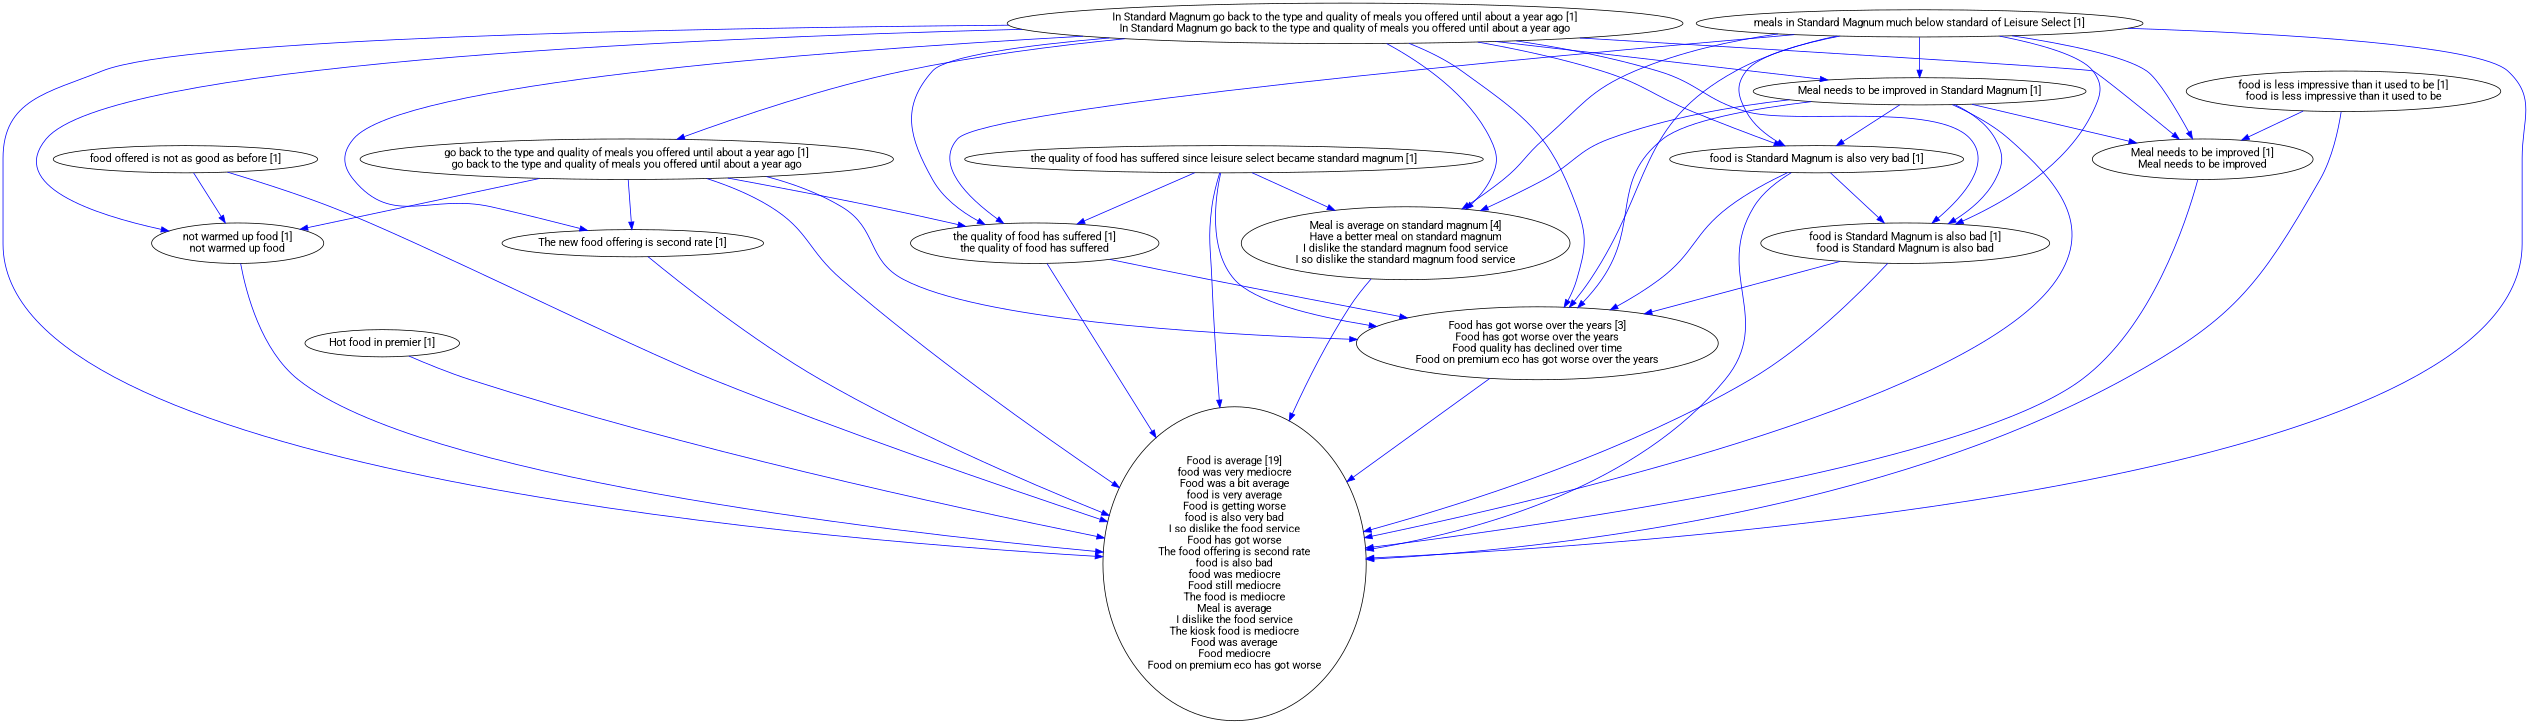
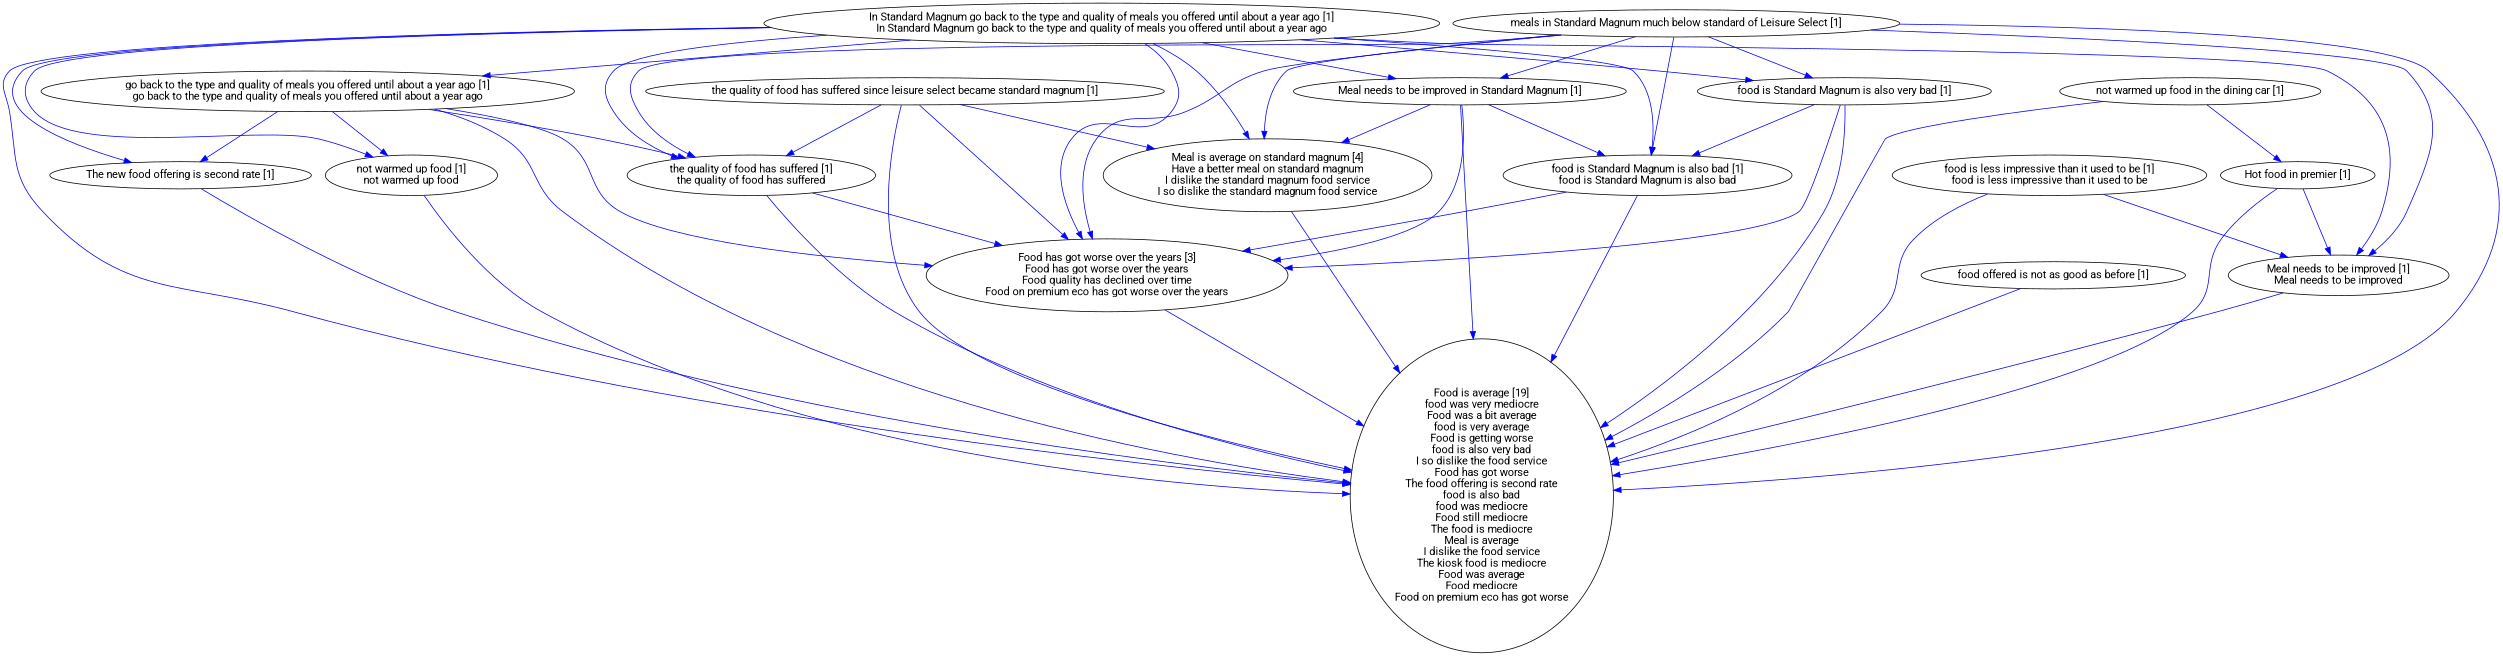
  digraph {
    fontname=Roboto
    node [fontname=Roboto]
    edge [color=blue fontname=Roboto]
    "Food has got worse over the years [3]\nFood has got worse over the years\nFood quality has declined over time\nFood on premium eco has got worse over the years"
    "Food is average [19]\nfood was very mediocre\nFood was a bit average\nfood is very average\nFood is getting worse\nfood is also very bad\nI so dislike the food service\nFood has got worse\nThe food offering is second rate\nfood is also bad\nfood was mediocre\nFood still mediocre\nThe food is mediocre\nMeal is average\nI dislike the food service\nThe kiosk food is mediocre\nFood was average\nFood mediocre\nFood on premium eco has got worse"
    "Meal is average on standard magnum [4]\nHave a better meal on standard magnum\nI dislike the standard magnum food service\nI so dislike the standard magnum food service"
    "Hot food in premier [1]"
    "In Standard Magnum go back to the type and quality of meals you offered until about a year ago [1]\nIn Standard Magnum go back to the type and quality of meals you offered until about a year ago"
    "go back to the type and quality of meals you offered until about a year ago [1]\ngo back to the type and quality of meals you offered until about a year ago"
    "Meal needs to be improved in Standard Magnum [1]"
    "Meal needs to be improved [1]\nMeal needs to be improved"
    "The new food offering is second rate [1]"
    "food is Standard Magnum is also very bad [1]"
    "food is Standard Magnum is also bad [1]\nfood is Standard Magnum is also bad"
    "not warmed up food [1]\nnot warmed up food"
    "the quality of food has suffered [1]\nthe quality of food has suffered"
    "food is less impressive than it used to be [1]\nfood is less impressive than it used to be"
    "food offered is not as good as before [1]"
    "meals in Standard Magnum much below standard of Leisure Select [1]"
+   "not warmed up food in the dining car [1]"
    "the quality of food has suffered since leisure select became standard magnum [1]"
    "Food has got worse over the years [3]\nFood has got worse over the years\nFood quality has declined over time\nFood on premium eco has got worse over the years" -> "Food is average [19]\nfood was very mediocre\nFood was a bit average\nfood is very average\nFood is getting worse\nfood is also very bad\nI so dislike the food service\nFood has got worse\nThe food offering is second rate\nfood is also bad\nfood was mediocre\nFood still mediocre\nThe food is mediocre\nMeal is average\nI dislike the food service\nThe kiosk food is mediocre\nFood was average\nFood mediocre\nFood on premium eco has got worse"
    "Meal is average on standard magnum [4]\nHave a better meal on standard magnum\nI dislike the standard magnum food service\nI so dislike the standard magnum food service" -> "Food is average [19]\nfood was very mediocre\nFood was a bit average\nfood is very average\nFood is getting worse\nfood is also very bad\nI so dislike the food service\nFood has got worse\nThe food offering is second rate\nfood is also bad\nfood was mediocre\nFood still mediocre\nThe food is mediocre\nMeal is average\nI dislike the food service\nThe kiosk food is mediocre\nFood was average\nFood mediocre\nFood on premium eco has got worse"
    "Hot food in premier [1]" -> "Food is average [19]\nfood was very mediocre\nFood was a bit average\nfood is very average\nFood is getting worse\nfood is also very bad\nI so dislike the food service\nFood has got worse\nThe food offering is second rate\nfood is also bad\nfood was mediocre\nFood still mediocre\nThe food is mediocre\nMeal is average\nI dislike the food service\nThe kiosk food is mediocre\nFood was average\nFood mediocre\nFood on premium eco has got worse"
    "In Standard Magnum go back to the type and quality of meals you offered until about a year ago [1]\nIn Standard Magnum go back to the type and quality of meals you offered until about a year ago" -> "Food has got worse over the years [3]\nFood has got worse over the years\nFood quality has declined over time\nFood on premium eco has got worse over the years"
    "In Standard Magnum go back to the type and quality of meals you offered until about a year ago [1]\nIn Standard Magnum go back to the type and quality of meals you offered until about a year ago" -> "Food is average [19]\nfood was very mediocre\nFood was a bit average\nfood is very average\nFood is getting worse\nfood is also very bad\nI so dislike the food service\nFood has got worse\nThe food offering is second rate\nfood is also bad\nfood was mediocre\nFood still mediocre\nThe food is mediocre\nMeal is average\nI dislike the food service\nThe kiosk food is mediocre\nFood was average\nFood mediocre\nFood on premium eco has got worse"
    "In Standard Magnum go back to the type and quality of meals you offered until about a year ago [1]\nIn Standard Magnum go back to the type and quality of meals you offered until about a year ago" -> "Meal is average on standard magnum [4]\nHave a better meal on standard magnum\nI dislike the standard magnum food service\nI so dislike the standard magnum food service"
    "In Standard Magnum go back to the type and quality of meals you offered until about a year ago [1]\nIn Standard Magnum go back to the type and quality of meals you offered until about a year ago" -> "go back to the type and quality of meals you offered until about a year ago [1]\ngo back to the type and quality of meals you offered until about a year ago"
    "In Standard Magnum go back to the type and quality of meals you offered until about a year ago [1]\nIn Standard Magnum go back to the type and quality of meals you offered until about a year ago" -> "Meal needs to be improved in Standard Magnum [1]"
    "In Standard Magnum go back to the type and quality of meals you offered until about a year ago [1]\nIn Standard Magnum go back to the type and quality of meals you offered until about a year ago" -> "Meal needs to be improved [1]\nMeal needs to be improved"
    "In Standard Magnum go back to the type and quality of meals you offered until about a year ago [1]\nIn Standard Magnum go back to the type and quality of meals you offered until about a year ago" -> "The new food offering is second rate [1]"
    "In Standard Magnum go back to the type and quality of meals you offered until about a year ago [1]\nIn Standard Magnum go back to the type and quality of meals you offered until about a year ago" -> "food is Standard Magnum is also very bad [1]"
    "In Standard Magnum go back to the type and quality of meals you offered until about a year ago [1]\nIn Standard Magnum go back to the type and quality of meals you offered until about a year ago" -> "food is Standard Magnum is also bad [1]\nfood is Standard Magnum is also bad"
    "In Standard Magnum go back to the type and quality of meals you offered until about a year ago [1]\nIn Standard Magnum go back to the type and quality of meals you offered until about a year ago" -> "not warmed up food [1]\nnot warmed up food"
    "In Standard Magnum go back to the type and quality of meals you offered until about a year ago [1]\nIn Standard Magnum go back to the type and quality of meals you offered until about a year ago" -> "the quality of food has suffered [1]\nthe quality of food has suffered"
    "go back to the type and quality of meals you offered until about a year ago [1]\ngo back to the type and quality of meals you offered until about a year ago" -> "Food has got worse over the years [3]\nFood has got worse over the years\nFood quality has declined over time\nFood on premium eco has got worse over the years"
    "go back to the type and quality of meals you offered until about a year ago [1]\ngo back to the type and quality of meals you offered until about a year ago" -> "Food is average [19]\nfood was very mediocre\nFood was a bit average\nfood is very average\nFood is getting worse\nfood is also very bad\nI so dislike the food service\nFood has got worse\nThe food offering is second rate\nfood is also bad\nfood was mediocre\nFood still mediocre\nThe food is mediocre\nMeal is average\nI dislike the food service\nThe kiosk food is mediocre\nFood was average\nFood mediocre\nFood on premium eco has got worse"
    "go back to the type and quality of meals you offered until about a year ago [1]\ngo back to the type and quality of meals you offered until about a year ago" -> "The new food offering is second rate [1]"
    "go back to the type and quality of meals you offered until about a year ago [1]\ngo back to the type and quality of meals you offered until about a year ago" -> "not warmed up food [1]\nnot warmed up food"
    "go back to the type and quality of meals you offered until about a year ago [1]\ngo back to the type and quality of meals you offered until about a year ago" -> "the quality of food has suffered [1]\nthe quality of food has suffered"
    "Meal needs to be improved in Standard Magnum [1]" -> "Food has got worse over the years [3]\nFood has got worse over the years\nFood quality has declined over time\nFood on premium eco has got worse over the years"
    "Meal needs to be improved in Standard Magnum [1]" -> "Food is average [19]\nfood was very mediocre\nFood was a bit average\nfood is very average\nFood is getting worse\nfood is also very bad\nI so dislike the food service\nFood has got worse\nThe food offering is second rate\nfood is also bad\nfood was mediocre\nFood still mediocre\nThe food is mediocre\nMeal is average\nI dislike the food service\nThe kiosk food is mediocre\nFood was average\nFood mediocre\nFood on premium eco has got worse"
    "Meal needs to be improved in Standard Magnum [1]" -> "Meal is average on standard magnum [4]\nHave a better meal on standard magnum\nI dislike the standard magnum food service\nI so dislike the standard magnum food service"
-   "Meal needs to be improved in Standard Magnum [1]" -> "Meal needs to be improved [1]\nMeal needs to be improved"
-   "Meal needs to be improved in Standard Magnum [1]" -> "food is Standard Magnum is also very bad [1]"
+   "Hot food in premier [1]" -> "Meal needs to be improved [1]\nMeal needs to be improved"
    "Meal needs to be improved in Standard Magnum [1]" -> "food is Standard Magnum is also bad [1]\nfood is Standard Magnum is also bad"
    "Meal needs to be improved [1]\nMeal needs to be improved" -> "Food is average [19]\nfood was very mediocre\nFood was a bit average\nfood is very average\nFood is getting worse\nfood is also very bad\nI so dislike the food service\nFood has got worse\nThe food offering is second rate\nfood is also bad\nfood was mediocre\nFood still mediocre\nThe food is mediocre\nMeal is average\nI dislike the food service\nThe kiosk food is mediocre\nFood was average\nFood mediocre\nFood on premium eco has got worse"
    "The new food offering is second rate [1]" -> "Food is average [19]\nfood was very mediocre\nFood was a bit average\nfood is very average\nFood is getting worse\nfood is also very bad\nI so dislike the food service\nFood has got worse\nThe food offering is second rate\nfood is also bad\nfood was mediocre\nFood still mediocre\nThe food is mediocre\nMeal is average\nI dislike the food service\nThe kiosk food is mediocre\nFood was average\nFood mediocre\nFood on premium eco has got worse"
    "food is Standard Magnum is also very bad [1]" -> "Food has got worse over the years [3]\nFood has got worse over the years\nFood quality has declined over time\nFood on premium eco has got worse over the years"
    "food is Standard Magnum is also very bad [1]" -> "Food is average [19]\nfood was very mediocre\nFood was a bit average\nfood is very average\nFood is getting worse\nfood is also very bad\nI so dislike the food service\nFood has got worse\nThe food offering is second rate\nfood is also bad\nfood was mediocre\nFood still mediocre\nThe food is mediocre\nMeal is average\nI dislike the food service\nThe kiosk food is mediocre\nFood was average\nFood mediocre\nFood on premium eco has got worse"
    "food is Standard Magnum is also very bad [1]" -> "food is Standard Magnum is also bad [1]\nfood is Standard Magnum is also bad"
    "food is Standard Magnum is also bad [1]\nfood is Standard Magnum is also bad" -> "Food has got worse over the years [3]\nFood has got worse over the years\nFood quality has declined over time\nFood on premium eco has got worse over the years"
    "food is Standard Magnum is also bad [1]\nfood is Standard Magnum is also bad" -> "Food is average [19]\nfood was very mediocre\nFood was a bit average\nfood is very average\nFood is getting worse\nfood is also very bad\nI so dislike the food service\nFood has got worse\nThe food offering is second rate\nfood is also bad\nfood was mediocre\nFood still mediocre\nThe food is mediocre\nMeal is average\nI dislike the food service\nThe kiosk food is mediocre\nFood was average\nFood mediocre\nFood on premium eco has got worse"
    "not warmed up food [1]\nnot warmed up food" -> "Food is average [19]\nfood was very mediocre\nFood was a bit average\nfood is very average\nFood is getting worse\nfood is also very bad\nI so dislike the food service\nFood has got worse\nThe food offering is second rate\nfood is also bad\nfood was mediocre\nFood still mediocre\nThe food is mediocre\nMeal is average\nI dislike the food service\nThe kiosk food is mediocre\nFood was average\nFood mediocre\nFood on premium eco has got worse"
    "the quality of food has suffered [1]\nthe quality of food has suffered" -> "Food has got worse over the years [3]\nFood has got worse over the years\nFood quality has declined over time\nFood on premium eco has got worse over the years"
    "the quality of food has suffered [1]\nthe quality of food has suffered" -> "Food is average [19]\nfood was very mediocre\nFood was a bit average\nfood is very average\nFood is getting worse\nfood is also very bad\nI so dislike the food service\nFood has got worse\nThe food offering is second rate\nfood is also bad\nfood was mediocre\nFood still mediocre\nThe food is mediocre\nMeal is average\nI dislike the food service\nThe kiosk food is mediocre\nFood was average\nFood mediocre\nFood on premium eco has got worse"
    "food is less impressive than it used to be [1]\nfood is less impressive than it used to be" -> "Food is average [19]\nfood was very mediocre\nFood was a bit average\nfood is very average\nFood is getting worse\nfood is also very bad\nI so dislike the food service\nFood has got worse\nThe food offering is second rate\nfood is also bad\nfood was mediocre\nFood still mediocre\nThe food is mediocre\nMeal is average\nI dislike the food service\nThe kiosk food is mediocre\nFood was average\nFood mediocre\nFood on premium eco has got worse"
    "food is less impressive than it used to be [1]\nfood is less impressive than it used to be" -> "Meal needs to be improved [1]\nMeal needs to be improved"
    "food offered is not as good as before [1]" -> "Food is average [19]\nfood was very mediocre\nFood was a bit average\nfood is very average\nFood is getting worse\nfood is also very bad\nI so dislike the food service\nFood has got worse\nThe food offering is second rate\nfood is also bad\nfood was mediocre\nFood still mediocre\nThe food is mediocre\nMeal is average\nI dislike the food service\nThe kiosk food is mediocre\nFood was average\nFood mediocre\nFood on premium eco has got worse"
-   "food offered is not as good as before [1]" -> "not warmed up food [1]\nnot warmed up food"
    "meals in Standard Magnum much below standard of Leisure Select [1]" -> "Food has got worse over the years [3]\nFood has got worse over the years\nFood quality has declined over time\nFood on premium eco has got worse over the years"
    "meals in Standard Magnum much below standard of Leisure Select [1]" -> "Food is average [19]\nfood was very mediocre\nFood was a bit average\nfood is very average\nFood is getting worse\nfood is also very bad\nI so dislike the food service\nFood has got worse\nThe food offering is second rate\nfood is also bad\nfood was mediocre\nFood still mediocre\nThe food is mediocre\nMeal is average\nI dislike the food service\nThe kiosk food is mediocre\nFood was average\nFood mediocre\nFood on premium eco has got worse"
    "meals in Standard Magnum much below standard of Leisure Select [1]" -> "Meal is average on standard magnum [4]\nHave a better meal on standard magnum\nI dislike the standard magnum food service\nI so dislike the standard magnum food service"
    "meals in Standard Magnum much below standard of Leisure Select [1]" -> "Meal needs to be improved in Standard Magnum [1]"
    "meals in Standard Magnum much below standard of Leisure Select [1]" -> "Meal needs to be improved [1]\nMeal needs to be improved"
    "meals in Standard Magnum much below standard of Leisure Select [1]" -> "food is Standard Magnum is also very bad [1]"
    "meals in Standard Magnum much below standard of Leisure Select [1]" -> "food is Standard Magnum is also bad [1]\nfood is Standard Magnum is also bad"
    "meals in Standard Magnum much below standard of Leisure Select [1]" -> "the quality of food has suffered [1]\nthe quality of food has suffered"
+   "not warmed up food in the dining car [1]" -> "Food is average [19]\nfood was very mediocre\nFood was a bit average\nfood is very average\nFood is getting worse\nfood is also very bad\nI so dislike the food service\nFood has got worse\nThe food offering is second rate\nfood is also bad\nfood was mediocre\nFood still mediocre\nThe food is mediocre\nMeal is average\nI dislike the food service\nThe kiosk food is mediocre\nFood was average\nFood mediocre\nFood on premium eco has got worse"
+   "not warmed up food in the dining car [1]" -> "Hot food in premier [1]"
    "the quality of food has suffered since leisure select became standard magnum [1]" -> "Food has got worse over the years [3]\nFood has got worse over the years\nFood quality has declined over time\nFood on premium eco has got worse over the years"
    "the quality of food has suffered since leisure select became standard magnum [1]" -> "Food is average [19]\nfood was very mediocre\nFood was a bit average\nfood is very average\nFood is getting worse\nfood is also very bad\nI so dislike the food service\nFood has got worse\nThe food offering is second rate\nfood is also bad\nfood was mediocre\nFood still mediocre\nThe food is mediocre\nMeal is average\nI dislike the food service\nThe kiosk food is mediocre\nFood was average\nFood mediocre\nFood on premium eco has got worse"
    "the quality of food has suffered since leisure select became standard magnum [1]" -> "Meal is average on standard magnum [4]\nHave a better meal on standard magnum\nI dislike the standard magnum food service\nI so dislike the standard magnum food service"
    "the quality of food has suffered since leisure select became standard magnum [1]" -> "the quality of food has suffered [1]\nthe quality of food has suffered"
  }
